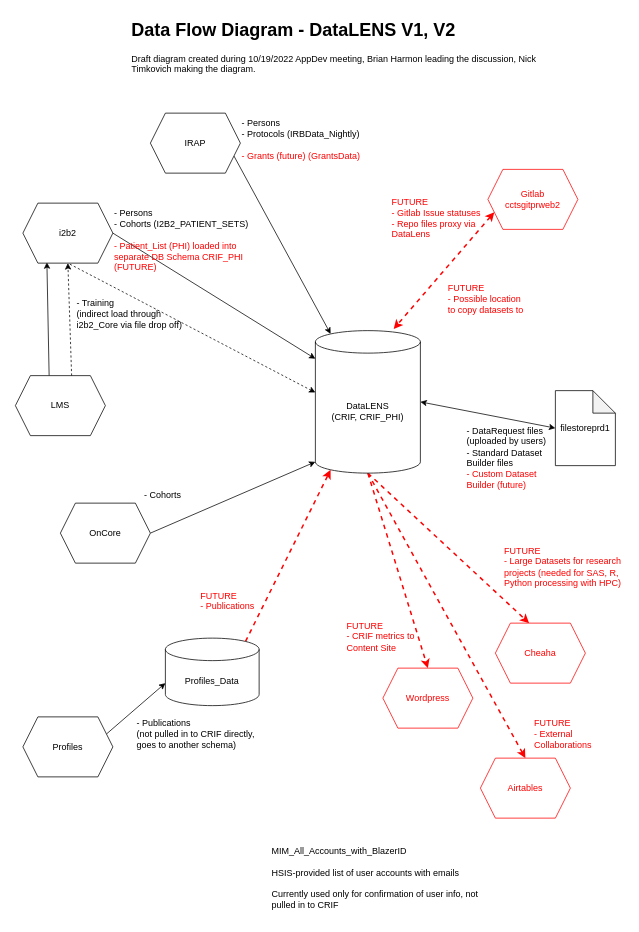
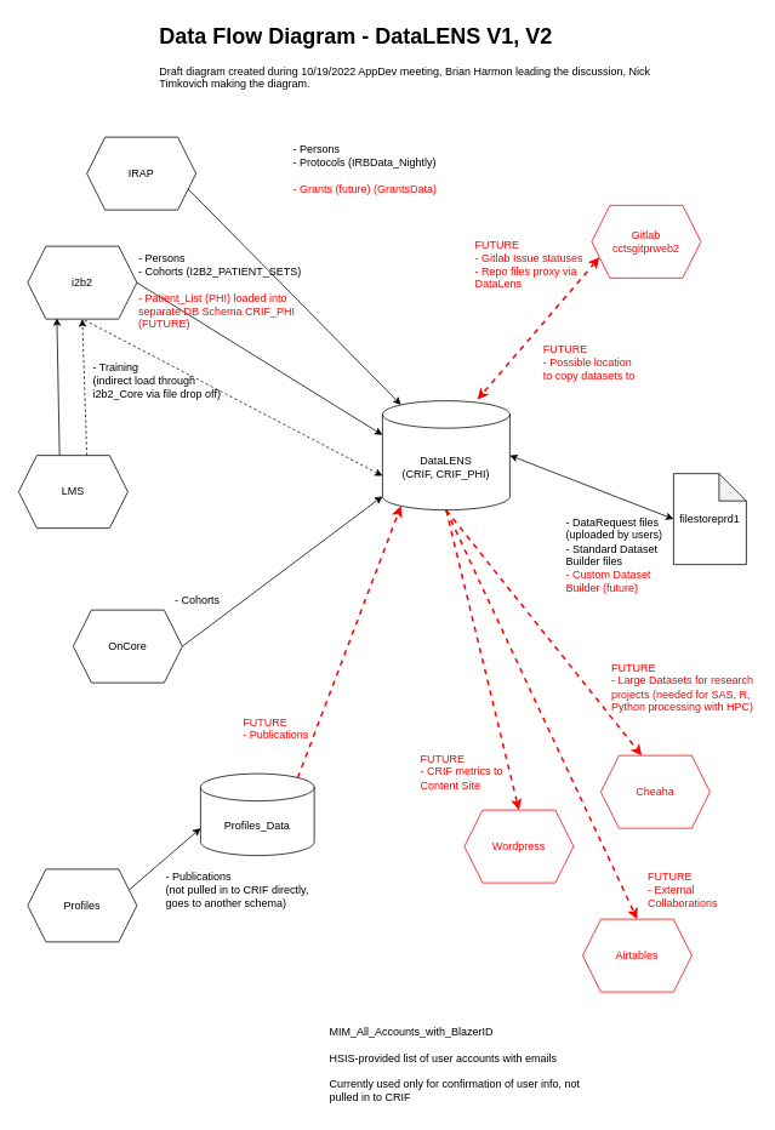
  <mxCell id="0" />
  <mxCell id="1" parent="0" />
  <mxCell id="2" style="edgeStyle=none;rounded=0;orthogonalLoop=1;jettySize=auto;html=1;exitX=0.5;exitY=1;exitDx=0;exitDy=0;exitPerimeter=0;entryX=0.375;entryY=0;entryDx=0;entryDy=0;strokeColor=#FF0000;strokeWidth=2;fontColor=#000000;startArrow=none;startFill=0;dashed=1;" edge="1" parent="1" source="6" target="32"><mxGeometry relative="1" as="geometry" /></mxCell>
  <mxCell id="3" style="edgeStyle=none;rounded=0;orthogonalLoop=1;jettySize=auto;html=1;exitX=0;exitY=0;exitDx=0;exitDy=82.5;exitPerimeter=0;entryX=0.5;entryY=1;entryDx=0;entryDy=0;dashed=1;strokeColor=#000000;strokeWidth=1;fontColor=#FF0000;startArrow=classic;startFill=1;endArrow=none;endFill=0;" edge="1" parent="1" source="6" target="19"><mxGeometry relative="1" as="geometry" /></mxCell>
  <mxCell id="4" style="edgeStyle=none;rounded=0;orthogonalLoop=1;jettySize=auto;html=1;exitX=0.5;exitY=1;exitDx=0;exitDy=0;exitPerimeter=0;entryX=0.5;entryY=0;entryDx=0;entryDy=0;dashed=1;strokeColor=#FF0000;strokeWidth=2;fontColor=#FF0000;startArrow=none;startFill=0;endArrow=classic;endFill=1;" edge="1" parent="1" source="6" target="34"><mxGeometry relative="1" as="geometry" /></mxCell>
  <mxCell id="5" style="edgeStyle=none;rounded=0;orthogonalLoop=1;jettySize=auto;html=1;exitX=0.5;exitY=1;exitDx=0;exitDy=0;exitPerimeter=0;entryX=0.5;entryY=0;entryDx=0;entryDy=0;dashed=1;strokeColor=#FF0000;strokeWidth=2;fontColor=#FF0000;startArrow=none;startFill=0;endArrow=classic;endFill=1;" edge="1" parent="1" source="6" target="35"><mxGeometry relative="1" as="geometry" /></mxCell>
- <mxCell id="6" value="DataLENS&lt;br&gt;(CRIF, CRIF_PHI)" style="shape=cylinder3;whiteSpace=wrap;html=1;boundedLbl=1;backgroundOutline=1;size=15;" parent="1" vertex="1"><mxGeometry x="420" y="440" width="140" height="190" as="geometry" /></mxCell>
+ <mxCell id="6" value="DataLENS&lt;br&gt;(CRIF, CRIF_PHI)" style="shape=cylinder3;whiteSpace=wrap;html=1;boundedLbl=1;backgroundOutline=1;size=15;" parent="1" vertex="1"><mxGeometry x="420" y="440" width="140" height="120" as="geometry" /></mxCell>
  <mxCell id="7" style="edgeStyle=none;rounded=0;orthogonalLoop=1;jettySize=auto;html=1;exitX=1;exitY=0.5;exitDx=0;exitDy=0;entryX=0;entryY=1;entryDx=0;entryDy=-15;entryPerimeter=0;" edge="1" parent="1" source="8" target="6"><mxGeometry relative="1" as="geometry" /></mxCell>
  <mxCell id="8" value="OnCore" style="shape=hexagon;perimeter=hexagonPerimeter2;whiteSpace=wrap;html=1;fixedSize=1;" parent="1" vertex="1"><mxGeometry x="80" y="670" width="120" height="80" as="geometry" /></mxCell>
  <mxCell id="9" style="edgeStyle=none;rounded=0;orthogonalLoop=1;jettySize=auto;html=1;exitX=1;exitY=0.75;exitDx=0;exitDy=0;entryX=0.145;entryY=0;entryDx=0;entryDy=4.35;entryPerimeter=0;" edge="1" parent="1" source="10" target="6"><mxGeometry relative="1" as="geometry" /></mxCell>
- <mxCell id="10" value="IRAP" style="shape=hexagon;perimeter=hexagonPerimeter2;whiteSpace=wrap;html=1;fixedSize=1;" parent="1" vertex="1"><mxGeometry x="200" width="120" height="80" as="geometry" y="150" /></mxCell>
+ <mxCell id="10" value="IRAP" style="shape=hexagon;perimeter=hexagonPerimeter2;whiteSpace=wrap;html=1;fixedSize=1;" parent="1" vertex="1"><mxGeometry x="95" y="150" width="120" height="80" as="geometry" /></mxCell>
  <mxCell id="11" style="edgeStyle=none;rounded=0;orthogonalLoop=1;jettySize=auto;html=1;exitX=1;exitY=0.25;exitDx=0;exitDy=0;entryX=0;entryY=0;entryDx=0;entryDy=60;entryPerimeter=0;" edge="1" parent="1" source="12" target="28"><mxGeometry relative="1" as="geometry" /></mxCell>
  <mxCell id="12" value="Profiles" style="shape=hexagon;perimeter=hexagonPerimeter2;whiteSpace=wrap;html=1;fixedSize=1;" parent="1" vertex="1"><mxGeometry x="30" y="955" width="120" height="80" as="geometry" /></mxCell>
  <mxCell id="13" style="rounded=0;orthogonalLoop=1;jettySize=auto;html=1;entryX=0.267;entryY=0.986;entryDx=0;entryDy=0;exitX=0.375;exitY=0;exitDx=0;exitDy=0;entryPerimeter=0;" edge="1" parent="1" source="15" target="19"><mxGeometry relative="1" as="geometry" /></mxCell>
  <mxCell id="14" style="rounded=0;orthogonalLoop=1;jettySize=auto;html=1;exitX=0.625;exitY=0;exitDx=0;exitDy=0;entryX=0.5;entryY=1;entryDx=0;entryDy=0;dashed=1;" edge="1" parent="1" source="15" target="19"><mxGeometry relative="1" as="geometry" /></mxCell>
  <mxCell id="15" value="LMS" style="shape=hexagon;perimeter=hexagonPerimeter2;whiteSpace=wrap;html=1;fixedSize=1;" parent="1" vertex="1"><mxGeometry x="20" y="500" width="120" height="80" as="geometry" /></mxCell>
  <mxCell id="16" style="edgeStyle=none;rounded=0;orthogonalLoop=1;jettySize=auto;html=1;exitX=0;exitY=0.75;exitDx=0;exitDy=0;entryX=0.746;entryY=-0.012;entryDx=0;entryDy=0;entryPerimeter=0;dashed=1;strokeColor=#FF0000;strokeWidth=2;fontColor=#FF0000;startArrow=classic;startFill=1;endArrow=classic;endFill=1;" edge="1" parent="1" source="17" target="6"><mxGeometry relative="1" as="geometry" /></mxCell>
  <mxCell id="17" value="&lt;font color=&quot;#ff0000&quot;&gt;Gitlab&lt;br&gt;cctsgitprweb2&lt;/font&gt;" style="shape=hexagon;perimeter=hexagonPerimeter2;whiteSpace=wrap;html=1;fixedSize=1;strokeColor=#FF0000;" parent="1" vertex="1"><mxGeometry x="650" y="225" width="120" height="80" as="geometry" /></mxCell>
  <mxCell id="18" style="edgeStyle=none;rounded=0;orthogonalLoop=1;jettySize=auto;html=1;exitX=1;exitY=0.5;exitDx=0;exitDy=0;entryX=0;entryY=0;entryDx=0;entryDy=37.5;entryPerimeter=0;" edge="1" parent="1" source="19" target="6"><mxGeometry relative="1" as="geometry" /></mxCell>
  <mxCell id="19" value="i2b2" style="shape=hexagon;perimeter=hexagonPerimeter2;whiteSpace=wrap;html=1;fixedSize=1;" vertex="1" parent="1"><mxGeometry x="30" y="270" width="120" height="80" as="geometry" /></mxCell>
  <mxCell id="20" value="" style="group" vertex="1" connectable="0" parent="1"><mxGeometry x="350" y="1040" width="290" height="180" as="geometry" /></mxCell>
  <mxCell id="21" value="MIM_All_Accounts_with_BlazerID&lt;br&gt;&lt;br&gt;HSIS-provided list of user accounts with emails&lt;br&gt;&lt;br&gt;Currently used only for confirmation of user info, not pulled in to CRIF&amp;nbsp;" style="text;html=1;strokeColor=none;fillColor=none;align=left;verticalAlign=top;whiteSpace=wrap;rounded=0;" vertex="1" parent="20"><mxGeometry x="10" y="80" width="280" height="100" as="geometry" /></mxCell>
  <mxCell id="22" value="- Persons&lt;br&gt;- Protocols (IRBData_Nightly)&lt;br&gt;&lt;br&gt;&lt;font color=&quot;#ff0000&quot;&gt;- Grants (future) (GrantsData)&lt;/font&gt;" style="text;html=1;strokeColor=none;fillColor=none;align=left;verticalAlign=top;whiteSpace=wrap;rounded=0;" vertex="1" parent="1"><mxGeometry x="320" width="200" height="110" as="geometry" y="150" /></mxCell>
  <mxCell id="23" value="- Persons&lt;br&gt;- Cohorts (I2B2_PATIENT_SETS)&lt;br&gt;&lt;br&gt;&lt;font color=&quot;#ff0000&quot;&gt;- Patient_List (PHI) loaded into separate DB Schema CRIF_PHI (FUTURE)&lt;/font&gt;" style="text;html=1;strokeColor=none;fillColor=none;align=left;verticalAlign=top;whiteSpace=wrap;rounded=0;" vertex="1" parent="1"><mxGeometry x="150" y="270" width="190" height="110" as="geometry" /></mxCell>
  <mxCell id="24" value="- Cohorts" style="text;html=1;strokeColor=none;fillColor=none;align=left;verticalAlign=top;whiteSpace=wrap;rounded=0;" vertex="1" parent="1"><mxGeometry x="190" y="645" width="160" height="110" as="geometry" /></mxCell>
  <mxCell id="25" value="- Training&lt;br&gt;(indirect load through i2b2_Core via file drop off)" style="text;html=1;strokeColor=none;fillColor=none;align=left;verticalAlign=top;whiteSpace=wrap;rounded=0;" vertex="1" parent="1"><mxGeometry x="100" y="390" width="160" height="110" as="geometry" /></mxCell>
  <mxCell id="26" value="- Publications&lt;br&gt;(not pulled in to CRIF directly, goes to another schema)" style="text;html=1;strokeColor=none;fillColor=none;align=left;verticalAlign=top;whiteSpace=wrap;rounded=0;" vertex="1" parent="1"><mxGeometry x="180" y="950" width="160" height="110" as="geometry" /></mxCell>
  <mxCell id="27" style="edgeStyle=none;rounded=0;orthogonalLoop=1;jettySize=auto;html=1;exitX=0.855;exitY=0;exitDx=0;exitDy=4.35;exitPerimeter=0;entryX=0.145;entryY=1;entryDx=0;entryDy=-4.35;entryPerimeter=0;dashed=1;fontColor=#000000;strokeColor=#FF0000;strokeWidth=2;" edge="1" parent="1" source="28" target="6"><mxGeometry relative="1" as="geometry" /></mxCell>
  <mxCell id="28" value="Profiles_Data" style="shape=cylinder3;whiteSpace=wrap;html=1;boundedLbl=1;backgroundOutline=1;size=15;fontColor=#000000;" vertex="1" parent="1"><mxGeometry x="220" y="850" width="125" height="90" as="geometry" /></mxCell>
  <mxCell id="29" style="edgeStyle=none;rounded=0;orthogonalLoop=1;jettySize=auto;html=1;exitX=0;exitY=0.5;exitDx=0;exitDy=0;exitPerimeter=0;entryX=1;entryY=0.5;entryDx=0;entryDy=0;entryPerimeter=0;strokeColor=#000000;strokeWidth=1;fontColor=#000000;startArrow=classic;startFill=1;" edge="1" parent="1" source="30" target="6"><mxGeometry relative="1" as="geometry" /></mxCell>
  <mxCell id="30" value="filestoreprd1" style="shape=note;whiteSpace=wrap;html=1;backgroundOutline=1;darkOpacity=0.05;" vertex="1" parent="1"><mxGeometry x="740" y="520" width="80" height="100" as="geometry" /></mxCell>
  <mxCell id="31" value="- DataRequest files (uploaded by users)&lt;br&gt;- Standard Dataset Builder files&lt;br&gt;&lt;font color=&quot;#ff0000&quot;&gt;- Custom Dataset Builder (future)&lt;/font&gt;" style="text;html=1;strokeColor=none;fillColor=none;align=left;verticalAlign=top;whiteSpace=wrap;rounded=0;" vertex="1" parent="1"><mxGeometry x="620" y="560" width="120" height="110" as="geometry" /></mxCell>
  <mxCell id="32" value="Cheaha" style="shape=hexagon;perimeter=hexagonPerimeter2;whiteSpace=wrap;html=1;fixedSize=1;fontColor=#FF0000;strokeColor=#FF0000;" vertex="1" parent="1"><mxGeometry x="660" y="830" width="120" height="80" as="geometry" /></mxCell>
  <mxCell id="33" value="FUTURE&lt;br&gt;- Large Datasets for research projects (needed for SAS, R, Python processing with HPC)" style="text;html=1;strokeColor=none;fillColor=none;align=left;verticalAlign=top;whiteSpace=wrap;rounded=0;fontColor=#FF0000;" vertex="1" parent="1"><mxGeometry x="670" y="720" width="160" height="110" as="geometry" /></mxCell>
  <mxCell id="34" value="Wordpress" style="shape=hexagon;perimeter=hexagonPerimeter2;whiteSpace=wrap;html=1;fixedSize=1;fontColor=#FF0000;strokeColor=#FF0000;" vertex="1" parent="1"><mxGeometry x="510" y="890" width="120" height="80" as="geometry" /></mxCell>
  <mxCell id="35" value="Airtables" style="shape=hexagon;perimeter=hexagonPerimeter2;whiteSpace=wrap;html=1;fixedSize=1;fontColor=#FF0000;strokeColor=#FF0000;" vertex="1" parent="1"><mxGeometry x="640" y="1010" width="120" height="80" as="geometry" /></mxCell>
  <mxCell id="36" value="FUTURE&lt;br&gt;- Gitlab Issue statuses&lt;br&gt;- Repo files proxy via DataLens" style="text;html=1;strokeColor=none;fillColor=none;align=left;verticalAlign=top;whiteSpace=wrap;rounded=0;fontColor=#FF0000;" vertex="1" parent="1"><mxGeometry x="520" y="255" width="160" height="110" as="geometry" /></mxCell>
  <mxCell id="37" value="FUTURE&lt;br&gt;- CRIF metrics to Content Site" style="text;html=1;strokeColor=none;fillColor=none;align=left;verticalAlign=top;whiteSpace=wrap;rounded=0;fontColor=#FF0000;" vertex="1" parent="1"><mxGeometry x="460" y="820" width="110" height="110" as="geometry" /></mxCell>
  <mxCell id="38" value="FUTURE&lt;br&gt;- External Collaborations" style="text;html=1;strokeColor=none;fillColor=none;align=left;verticalAlign=top;whiteSpace=wrap;rounded=0;fontColor=#FF0000;" vertex="1" parent="1"><mxGeometry x="710" y="950" width="110" height="110" as="geometry" /></mxCell>
  <mxCell id="39" value="FUTURE&lt;br&gt;- Publications" style="text;html=1;strokeColor=none;fillColor=none;align=left;verticalAlign=top;whiteSpace=wrap;rounded=0;fontColor=#FF0000;" vertex="1" parent="1"><mxGeometry x="265" y="780" width="110" height="110" as="geometry" /></mxCell>
  <mxCell id="40" value="FUTURE&lt;br&gt;- Possible location to copy datasets to" style="text;html=1;strokeColor=none;fillColor=none;align=left;verticalAlign=top;whiteSpace=wrap;rounded=0;fontColor=#FF0000;" vertex="1" parent="1"><mxGeometry x="595" y="370" width="110" height="110" as="geometry" /></mxCell>
  <mxCell id="41" value="&lt;h1&gt;Data Flow Diagram - DataLENS V1, V2&lt;/h1&gt;&lt;p&gt;Draft diagram created during 10/19/2022 AppDev meeting, Brian Harmon leading the discussion, Nick Timkovich making the diagram.&lt;/p&gt;" style="text;html=1;strokeColor=none;fillColor=none;spacing=5;spacingTop=-20;whiteSpace=wrap;overflow=hidden;rounded=0;fontColor=#000000;" vertex="1" parent="1"><mxGeometry x="170" y="20" width="555" height="120" as="geometry" /></mxCell>
